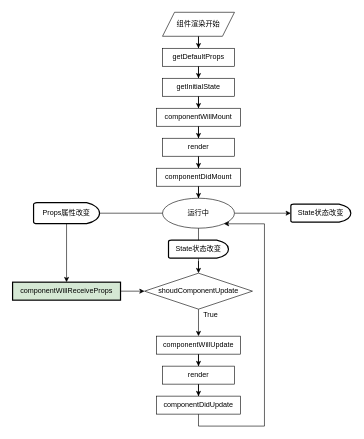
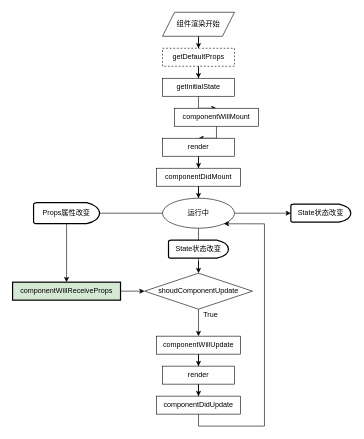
  <mxCell id="0" />
  <mxCell id="1" parent="0" />
  <mxCell id="2" value="" style="edgeStyle=orthogonalEdgeStyle;rounded=0;orthogonalLoop=1;jettySize=auto;html=1;" edge="1" parent="1" source="3" target="5"><mxGeometry relative="1" as="geometry" /></mxCell>
  <mxCell id="3" value="组件渲染开始" style="shape=parallelogram;perimeter=parallelogramPerimeter;whiteSpace=wrap;html=1;fixedSize=1;" vertex="1" parent="1"><mxGeometry x="270" y="20" width="120" height="40" as="geometry" /></mxCell>
  <mxCell id="4" value="" style="edgeStyle=orthogonalEdgeStyle;rounded=0;orthogonalLoop=1;jettySize=auto;html=1;" edge="1" parent="1" source="5" target="7"><mxGeometry relative="1" as="geometry" /></mxCell>
- <mxCell id="5" value="getDefaultProps" style="whiteSpace=wrap;html=1;" vertex="1" parent="1"><mxGeometry x="270" y="80" width="120" height="30" as="geometry" /></mxCell>
+ <mxCell id="5" value="getDefaultProps" style="whiteSpace=wrap;html=1;dashed=1;" vertex="1" parent="1"><mxGeometry x="270" y="80" width="120" height="30" as="geometry" /></mxCell>
  <mxCell id="6" value="" style="edgeStyle=orthogonalEdgeStyle;rounded=0;orthogonalLoop=1;jettySize=auto;html=1;" edge="1" parent="1" source="7" target="9"><mxGeometry relative="1" as="geometry" /></mxCell>
  <mxCell id="7" value="getInitialState" style="whiteSpace=wrap;html=1;" vertex="1" parent="1"><mxGeometry x="270" y="130" width="120" height="30" as="geometry" /></mxCell>
  <mxCell id="8" value="" style="edgeStyle=orthogonalEdgeStyle;rounded=0;orthogonalLoop=1;jettySize=auto;html=1;" edge="1" parent="1" source="9" target="11"><mxGeometry relative="1" as="geometry" /></mxCell>
- <mxCell id="9" value="componentWillMount" style="whiteSpace=wrap;html=1;" vertex="1" parent="1"><mxGeometry x="260" y="180" width="140" height="30" as="geometry" /></mxCell>
+ <mxCell id="9" value="componentWillMount" style="whiteSpace=wrap;html=1;" vertex="1" parent="1"><mxGeometry x="290" y="180" width="140" height="30" as="geometry" /></mxCell>
  <mxCell id="10" value="" style="edgeStyle=orthogonalEdgeStyle;rounded=0;orthogonalLoop=1;jettySize=auto;html=1;" edge="1" parent="1" source="11" target="13"><mxGeometry relative="1" as="geometry" /></mxCell>
  <mxCell id="11" value="render" style="whiteSpace=wrap;html=1;" vertex="1" parent="1"><mxGeometry x="270" y="230" width="120" height="30" as="geometry" /></mxCell>
  <mxCell id="12" value="" style="edgeStyle=orthogonalEdgeStyle;rounded=0;orthogonalLoop=1;jettySize=auto;html=1;" edge="1" parent="1" source="13" target="15"><mxGeometry relative="1" as="geometry" /></mxCell>
  <mxCell id="13" value="componentDidMount" style="whiteSpace=wrap;html=1;" vertex="1" parent="1"><mxGeometry x="260" y="280" width="140" height="30" as="geometry" /></mxCell>
  <mxCell id="14" style="edgeStyle=orthogonalEdgeStyle;rounded=0;orthogonalLoop=1;jettySize=auto;html=1;entryX=0;entryY=0.5;entryDx=0;entryDy=0;entryPerimeter=0;fontFamily=Helvetica;fontSize=12;fontColor=default;" edge="1" parent="1" source="15" target="33"><mxGeometry relative="1" as="geometry" /></mxCell>
  <mxCell id="15" value="运行中" style="ellipse;whiteSpace=wrap;html=1;" vertex="1" parent="1"><mxGeometry x="270" y="330" width="120" height="50" as="geometry" /></mxCell>
  <mxCell id="16" value="" style="edgeStyle=orthogonalEdgeStyle;rounded=0;orthogonalLoop=1;jettySize=auto;html=1;fontFamily=Helvetica;fontSize=12;fontColor=default;exitX=0.5;exitY=1;exitDx=0;exitDy=0;exitPerimeter=0;" edge="1" parent="1" source="26" target="18"><mxGeometry relative="1" as="geometry"><mxPoint x="330" y="430" as="sourcePoint" /></mxGeometry></mxCell>
  <mxCell id="17" value="" style="edgeStyle=orthogonalEdgeStyle;rounded=0;orthogonalLoop=1;jettySize=auto;html=1;fontFamily=Helvetica;fontSize=12;fontColor=default;" edge="1" parent="1" source="18" target="20"><mxGeometry relative="1" as="geometry" /></mxCell>
  <mxCell id="18" value="shoudComponentUpdate" style="rhombus;whiteSpace=wrap;html=1;" vertex="1" parent="1"><mxGeometry x="240" y="455" width="180" height="60" as="geometry" /></mxCell>
  <mxCell id="19" value="" style="edgeStyle=orthogonalEdgeStyle;rounded=0;orthogonalLoop=1;jettySize=auto;html=1;fontFamily=Helvetica;fontSize=12;fontColor=default;" edge="1" parent="1" source="20" target="22"><mxGeometry relative="1" as="geometry" /></mxCell>
  <mxCell id="20" value="componentWillUpdate" style="whiteSpace=wrap;html=1;" vertex="1" parent="1"><mxGeometry x="260" y="560" width="140" height="30" as="geometry" /></mxCell>
  <mxCell id="21" value="" style="edgeStyle=orthogonalEdgeStyle;rounded=0;orthogonalLoop=1;jettySize=auto;html=1;fontFamily=Helvetica;fontSize=12;fontColor=default;" edge="1" parent="1" source="22" target="24"><mxGeometry relative="1" as="geometry" /></mxCell>
  <mxCell id="22" value="render" style="whiteSpace=wrap;html=1;" vertex="1" parent="1"><mxGeometry x="270" y="610" width="120" height="30" as="geometry" /></mxCell>
  <mxCell id="23" style="edgeStyle=orthogonalEdgeStyle;rounded=0;orthogonalLoop=1;jettySize=auto;html=1;entryX=1;entryY=1;entryDx=0;entryDy=0;fontFamily=Helvetica;fontSize=12;fontColor=default;" edge="1" parent="1" source="24" target="15"><mxGeometry relative="1" as="geometry"><Array as="points"><mxPoint x="330" y="710" /><mxPoint x="440" y="710" /><mxPoint x="440" y="373" /></Array></mxGeometry></mxCell>
  <mxCell id="24" value="componentDidUpdate" style="whiteSpace=wrap;html=1;" vertex="1" parent="1"><mxGeometry x="260" y="660" width="140" height="30" as="geometry" /></mxCell>
  <mxCell id="25" value="True" style="text;html=1;align=center;verticalAlign=middle;resizable=0;points=[];autosize=1;strokeColor=none;fillColor=none;fontSize=12;fontFamily=Helvetica;fontColor=default;" vertex="1" parent="1"><mxGeometry x="330" y="515" width="40" height="20" as="geometry" /></mxCell>
  <mxCell id="26" value="State状态改变" style="strokeWidth=2;html=1;shape=mxgraph.flowchart.delay;whiteSpace=wrap;fontFamily=Helvetica;fontSize=12;fontColor=default;fillColor=default;" vertex="1" parent="1"><mxGeometry x="280" y="400" width="100" height="30" as="geometry" /></mxCell>
  <mxCell id="27" value="" style="edgeStyle=orthogonalEdgeStyle;rounded=0;orthogonalLoop=1;jettySize=auto;html=1;fontFamily=Helvetica;fontSize=12;fontColor=default;" edge="1" parent="1" source="28" target="32"><mxGeometry relative="1" as="geometry" /></mxCell>
  <mxCell id="28" value="Props属性改变" style="strokeWidth=2;html=1;shape=mxgraph.flowchart.delay;whiteSpace=wrap;fontFamily=Helvetica;fontSize=12;fontColor=default;fillColor=default;" vertex="1" parent="1"><mxGeometry x="55" y="337.5" width="110" height="35" as="geometry" /></mxCell>
  <mxCell id="29" value="" style="endArrow=none;html=1;rounded=0;fontFamily=Helvetica;fontSize=12;fontColor=default;entryX=0.5;entryY=1;entryDx=0;entryDy=0;exitX=0.5;exitY=0;exitDx=0;exitDy=0;exitPerimeter=0;" edge="1" parent="1" source="26" target="15"><mxGeometry width="50" height="50" relative="1" as="geometry"><mxPoint x="230" y="340" as="sourcePoint" /><mxPoint x="280" y="290" as="targetPoint" /></mxGeometry></mxCell>
  <mxCell id="30" value="" style="endArrow=none;html=1;rounded=0;fontFamily=Helvetica;fontSize=12;fontColor=default;entryX=1;entryY=0.5;entryDx=0;entryDy=0;exitX=0;exitY=0.5;exitDx=0;exitDy=0;entryPerimeter=0;" edge="1" parent="1" source="15" target="28"><mxGeometry width="50" height="50" relative="1" as="geometry"><mxPoint x="269.7" y="372.5" as="sourcePoint" /><mxPoint x="269.7" y="352.5" as="targetPoint" /></mxGeometry></mxCell>
  <mxCell id="31" style="edgeStyle=orthogonalEdgeStyle;rounded=0;orthogonalLoop=1;jettySize=auto;html=1;entryX=0;entryY=0.5;entryDx=0;entryDy=0;fontFamily=Helvetica;fontSize=12;fontColor=default;" edge="1" parent="1" source="32" target="18"><mxGeometry relative="1" as="geometry" /></mxCell>
  <mxCell id="32" value="componentWillReceiveProps" style="whiteSpace=wrap;html=1;strokeWidth=2;fillColor=#d5e8d4;" vertex="1" parent="1"><mxGeometry x="20" y="470" width="180" height="30" as="geometry" /></mxCell>
  <mxCell id="33" value="State状态改变" style="strokeWidth=2;html=1;shape=mxgraph.flowchart.delay;whiteSpace=wrap;fontFamily=Helvetica;fontSize=12;fontColor=default;fillColor=default;" vertex="1" parent="1"><mxGeometry x="484" y="340" width="100" height="30" as="geometry" /></mxCell>
